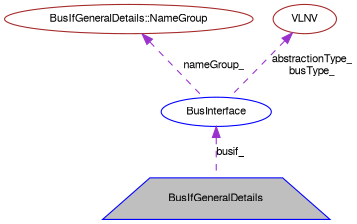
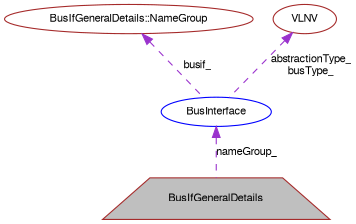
  digraph {
    node [color=blue fontname=FreeSans fontsize=10 shape=ellipse]
    edge [color=darkorchid3 dir=back fontname=FreeSans fontsize=10 labelfontname=FreeSans labelfontsize=10 style=dashed]
-   n1 [fillcolor=grey75 fontcolor=black height=0.2 label=BusIfGeneralDetails shape=trapezium style=filled width=0.4]
+   n1 [color=brown fillcolor=grey75 fontcolor=black height=0.2 label=BusIfGeneralDetails shape=trapezium style=filled width=0.4]
    n2 [height=0.2 label=BusInterface width=0.4]
    n3 [color=brown height=0.2 label="BusIfGeneralDetails::NameGroup" width=0.4]
    n4 [color=brown height=0.2 label=VLNV width=0.4]
-   n2 -> n1 [label=busif_]
-   n3 -> n2 [label=nameGroup_]
+   n2 -> n1 [label=nameGroup_]
+   n3 -> n2 [label=busif_]
    n4 -> n2 [label="abstractionType_\nbusType_"]
  }
